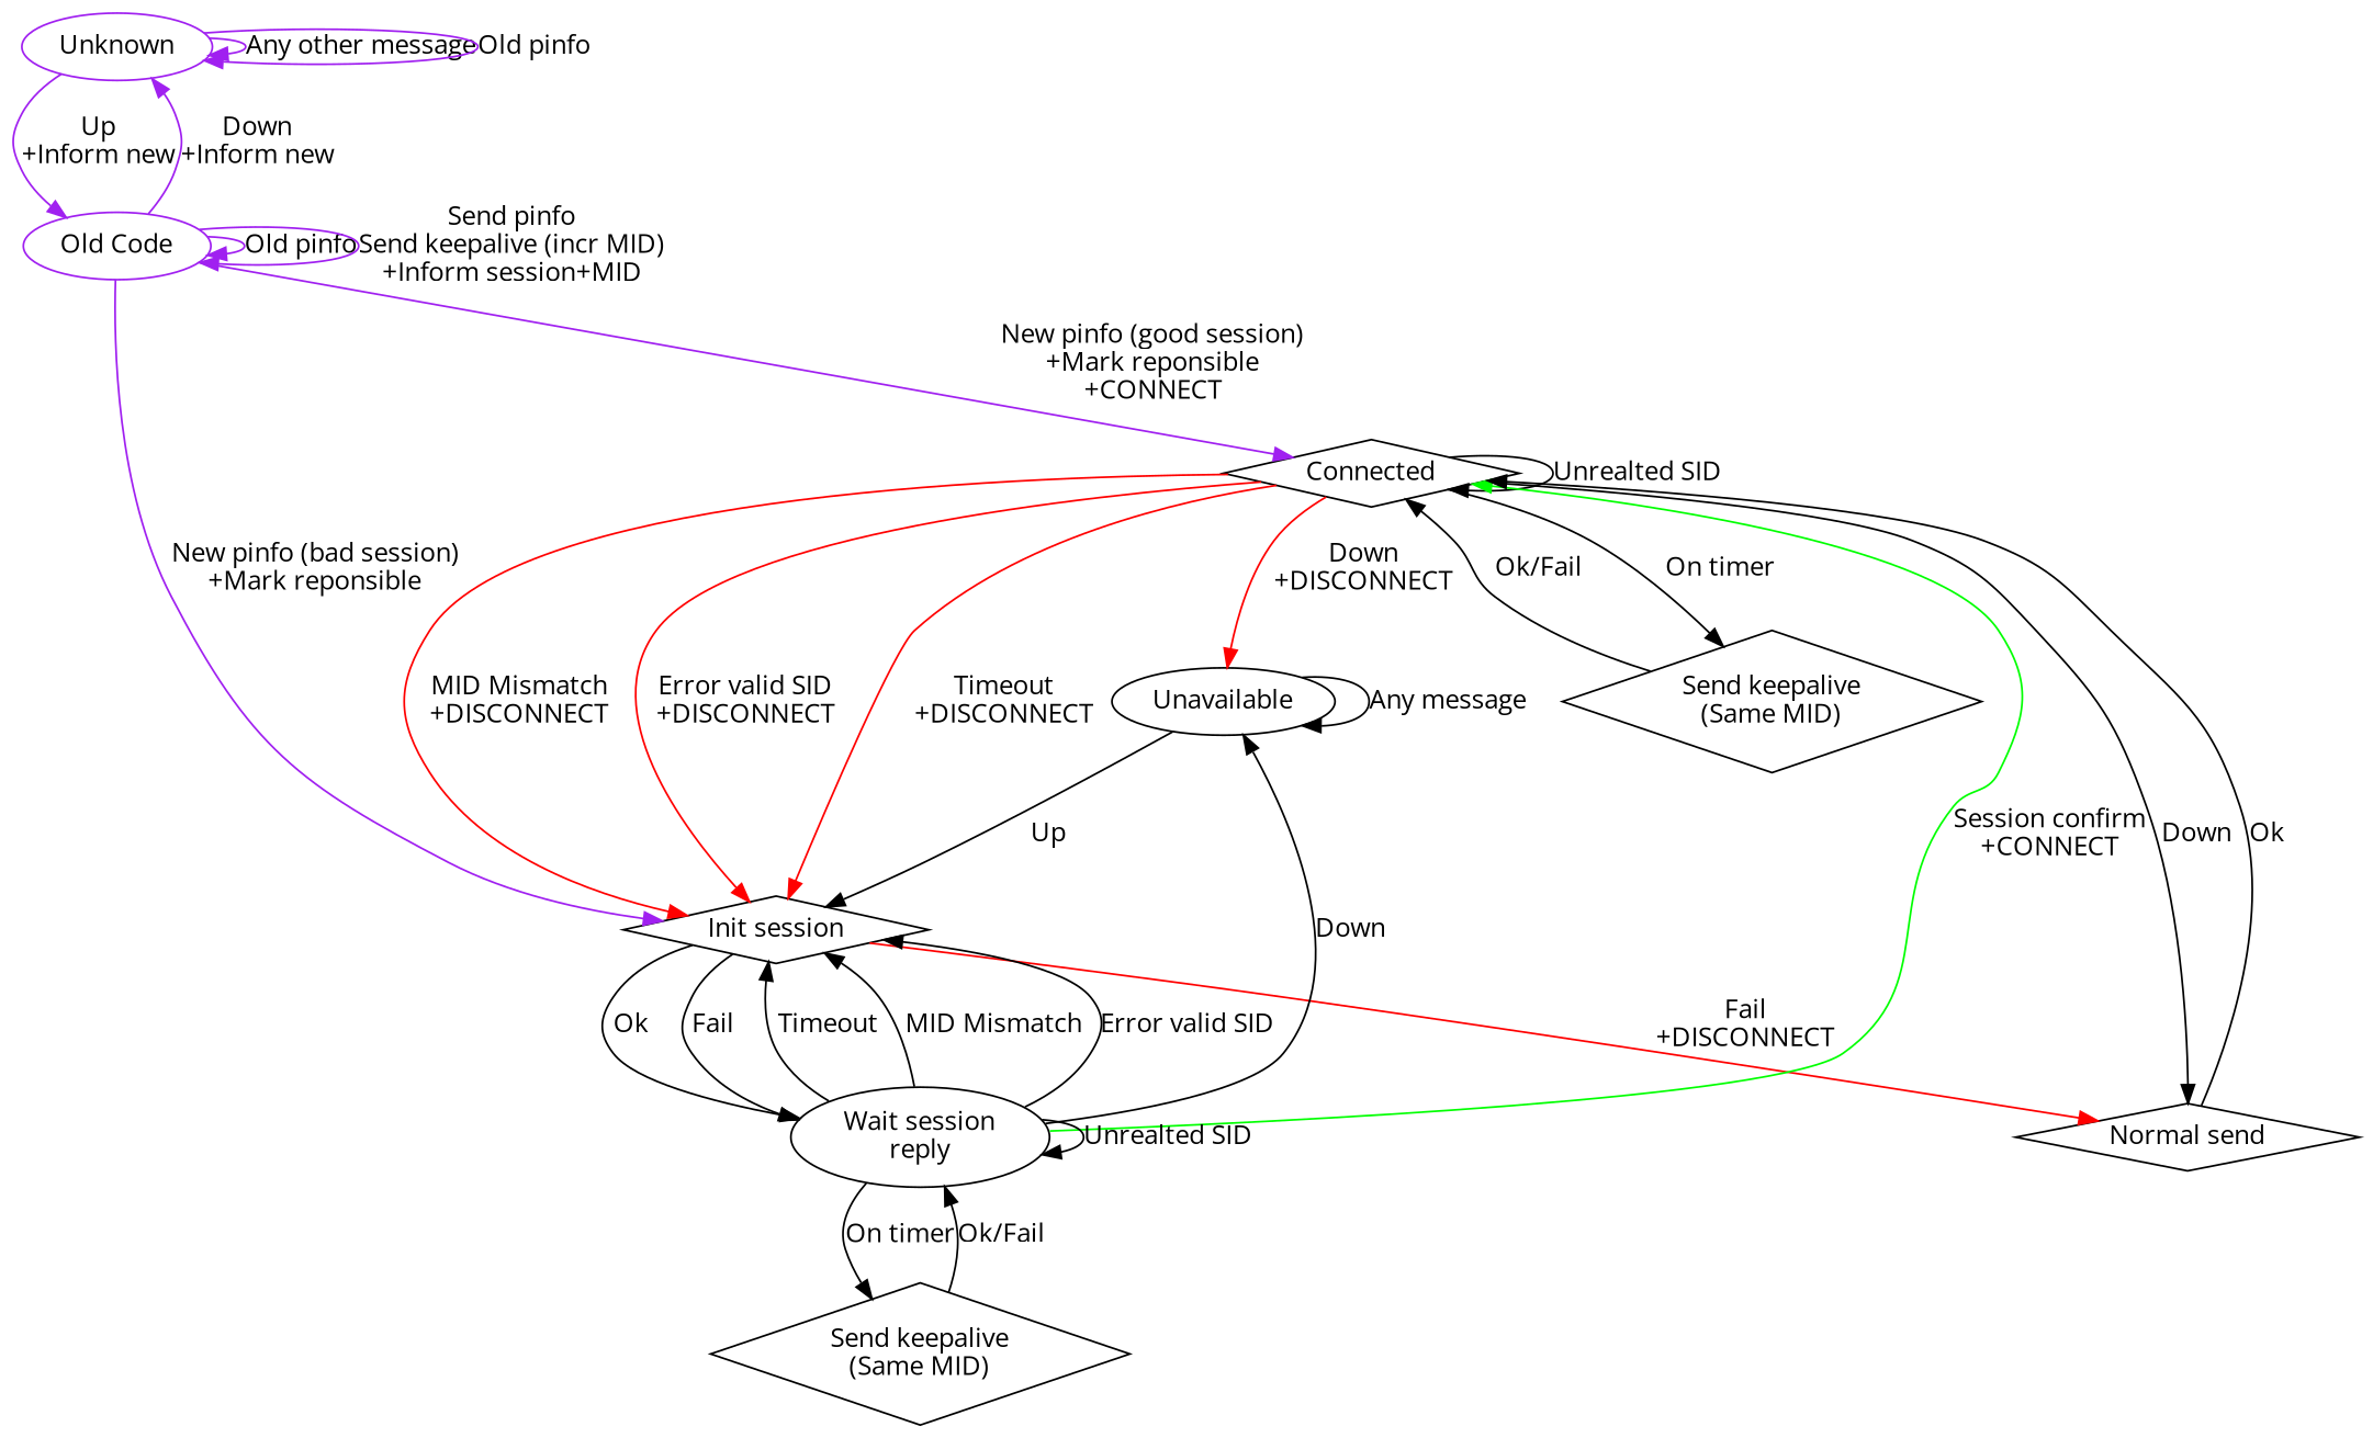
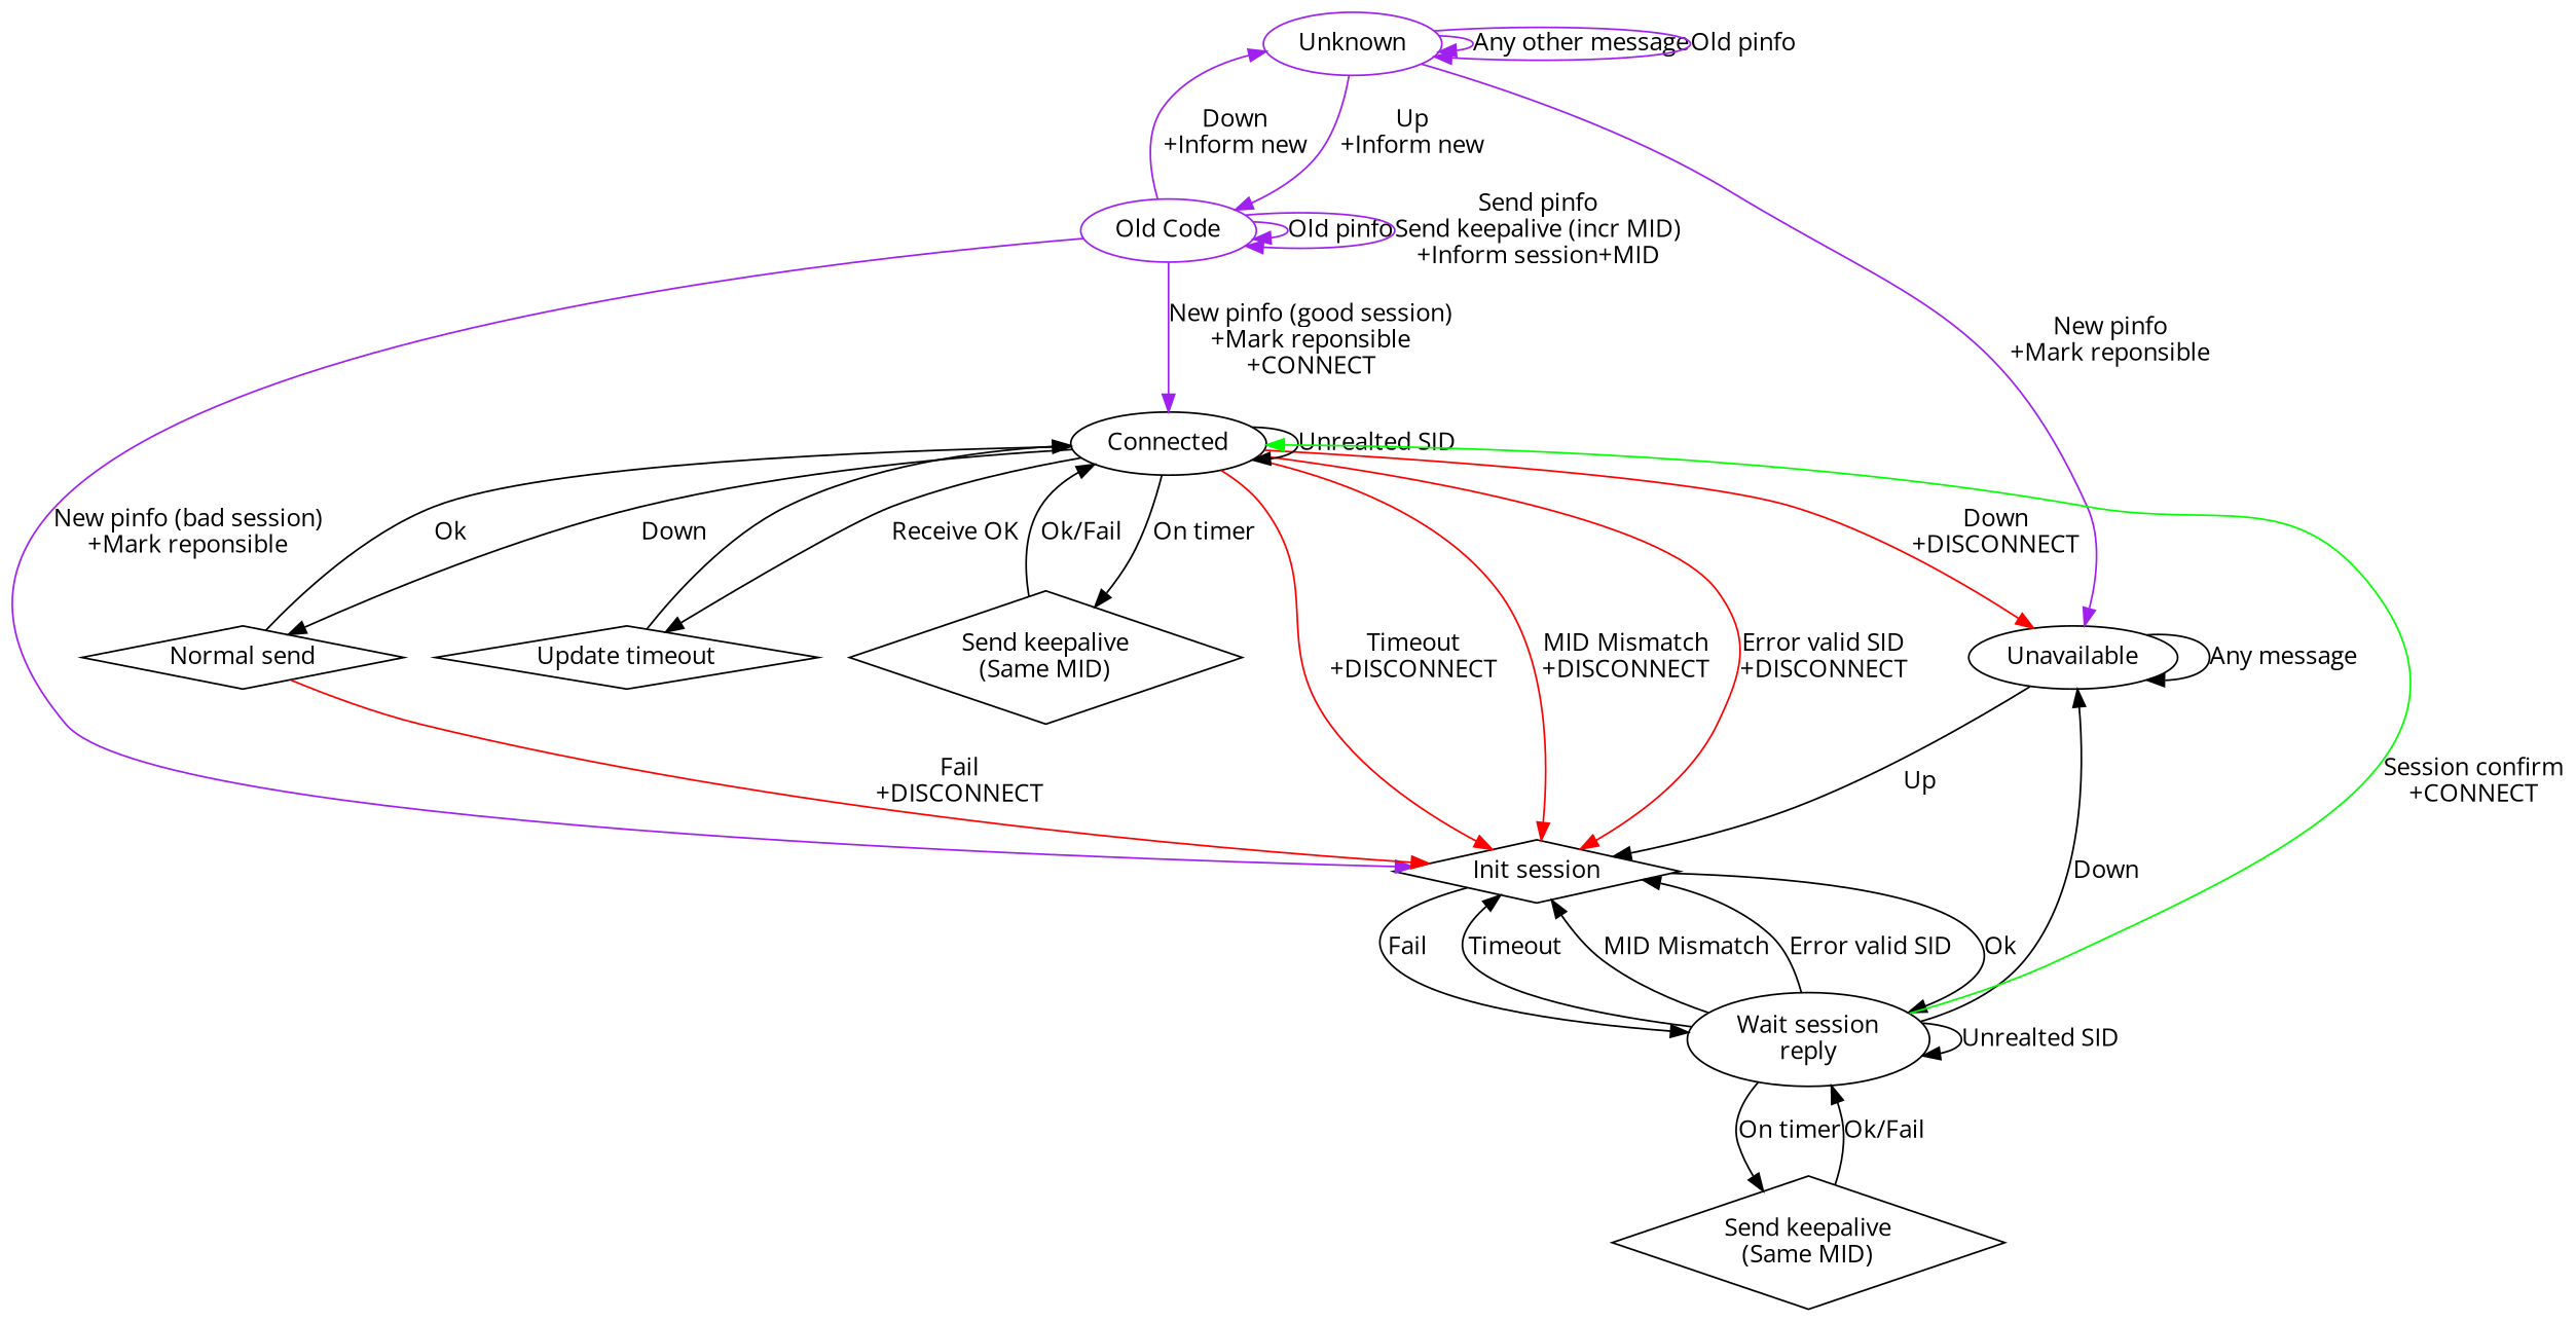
  digraph {
    fontname="Open Sans"
    node [fontname="Open Sans"]
    edge [fontname="Open Sans"]
    n1 [color=purple label=Unknown]
    n2 [color=purple label="Old Code"]
    n3 [label=Unavailable]
    n4 [label="Init session" shape=diamond]
-   n5 [label=Connected shape=diamond]
+   n5 [label=Connected]
    n6 [label="Wait session\nreply"]
    n7 [label="Normal send" shape=diamond]
+   n8 [label="Update timeout" shape=diamond]
    n9 [label="Send keepalive\n(Same MID)" shape=diamond]
    n10 [label="Send keepalive\n(Same MID)" shape=diamond]
    n1 -> n1 [color=purple label="Any other message"]
    n1 -> n1 [color=purple label="Old pinfo"]
    n1 -> n2 [color=purple label="Up\n+Inform new"]
+   n1 -> n3 [color=purple label="New pinfo\n+Mark reponsible"]
    n2 -> n1 [color=purple label="Down\n+Inform new"]
    n2 -> n2 [color=purple label="Old pinfo"]
    n2 -> n2 [color=purple label="Send pinfo\nSend keepalive (incr MID)\n+Inform session+MID"]
    n2 -> n4 [color=purple label="New pinfo (bad session)\n+Mark reponsible"]
    n2 -> n5 [color=purple label="New pinfo (good session)\n+Mark reponsible\n+CONNECT"]
    n3 -> n3 [label="Any message"]
    n3 -> n4 [label=Up]
    n4 -> n6 [label=Ok]
    n4 -> n6 [label=Fail]
    n5 -> n3 [color=red label="Down\n+DISCONNECT"]
    n5 -> n4 [color=red label="Timeout\n+DISCONNECT"]
    n5 -> n4 [color=red label="MID Mismatch\n+DISCONNECT"]
    n5 -> n4 [color=red label="Error valid SID\n+DISCONNECT"]
    n5 -> n5 [label="Unrealted SID"]
    n5 -> n7 [label=Down]
+   n5 -> n8 [label="Receive OK"]
    n5 -> n9 [label="On timer"]
    n6 -> n3 [label=Down]
    n6 -> n4 [label=Timeout]
    n6 -> n4 [label="MID Mismatch"]
    n6 -> n4 [label="Error valid SID"]
    n6 -> n5 [color=green label="Session confirm\n+CONNECT"]
    n6 -> n6 [label="Unrealted SID"]
    n6 -> n10 [label="On timer"]
-   n4 -> n7 [color=red label="Fail\n+DISCONNECT"]
+   n7 -> n4 [color=red label="Fail\n+DISCONNECT"]
    n7 -> n5 [label=Ok]
+   n8 -> n5
    n9 -> n5 [label="Ok/Fail"]
    n10 -> n6 [label="Ok/Fail"]
  }
